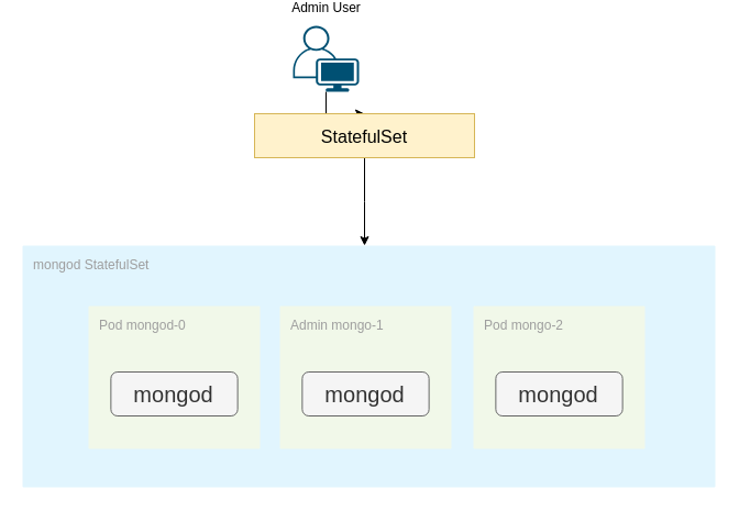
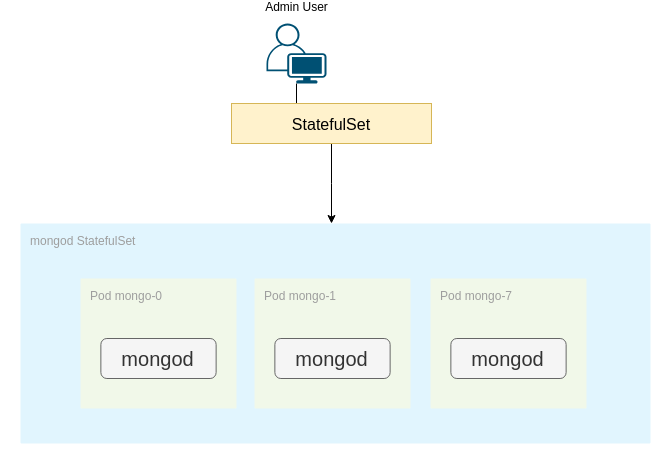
  <mxCell id="0" />
  <mxCell id="1" parent="0" />
  <mxCell id="2" value="mongod StatefulSet" style="points=[[0,0,0],[0.25,0,0],[0.5,0,0],[0.75,0,0],[1,0,0],[1,0.25,0],[1,0.5,0],[1,0.75,0],[1,1,0],[0.75,1,0],[0.5,1,0],[0.25,1,0],[0,1,0],[0,0.75,0],[0,0.5,0],[0,0.25,0]];rounded=1;absoluteArcSize=1;arcSize=2;html=1;strokeColor=none;gradientColor=none;shadow=0;dashed=0;fontSize=12;fontColor=#9E9E9E;align=left;verticalAlign=top;spacing=10;spacingTop=-4;fillColor=#E1F5FE;" parent="1" vertex="1"><mxGeometry x="20" y="220" width="630" height="220" as="geometry" /></mxCell>
  <mxCell id="3" value="" style="group" parent="1" vertex="1" connectable="0"><mxGeometry x="254" y="275" width="156" height="130" as="geometry" /></mxCell>
- <mxCell id="4" value="Admin mongo-1" style="points=[[0,0,0],[0.25,0,0],[0.5,0,0],[0.75,0,0],[1,0,0],[1,0.25,0],[1,0.5,0],[1,0.75,0],[1,1,0],[0.75,1,0],[0.5,1,0],[0.25,1,0],[0,1,0],[0,0.75,0],[0,0.5,0],[0,0.25,0]];rounded=1;absoluteArcSize=1;arcSize=2;html=1;strokeColor=none;gradientColor=none;shadow=0;dashed=0;fontSize=12;fontColor=#9E9E9E;align=left;verticalAlign=top;spacing=10;spacingTop=-4;fillColor=#F1F8E9;" parent="3" vertex="1"><mxGeometry width="156" height="130" as="geometry" /></mxCell>
+ <mxCell id="4" value="Pod mongo-1" style="points=[[0,0,0],[0.25,0,0],[0.5,0,0],[0.75,0,0],[1,0,0],[1,0.25,0],[1,0.5,0],[1,0.75,0],[1,1,0],[0.75,1,0],[0.5,1,0],[0.25,1,0],[0,1,0],[0,0.75,0],[0,0.5,0],[0,0.25,0]];rounded=1;absoluteArcSize=1;arcSize=2;html=1;strokeColor=none;gradientColor=none;shadow=0;dashed=0;fontSize=12;fontColor=#9E9E9E;align=left;verticalAlign=top;spacing=10;spacingTop=-4;fillColor=#F1F8E9;" parent="3" vertex="1"><mxGeometry width="156" height="130" as="geometry" /></mxCell>
  <mxCell id="5" value="mongod" style="rounded=1;whiteSpace=wrap;html=1;fillColor=#f5f5f5;strokeColor=#666666;fontFamily=Helvetica;fontSize=20;fontColor=#333333;" parent="3" vertex="1"><mxGeometry x="20.36" y="60" width="115.27" height="40" as="geometry" /></mxCell>
- <mxCell id="6" style="edgeStyle=orthogonalEdgeStyle;rounded=0;orthogonalLoop=1;jettySize=auto;html=1;entryX=0.5;entryY=0;entryDx=0;entryDy=0;" parent="1" source="7" target="9" edge="1"><mxGeometry relative="1" as="geometry" /></mxCell>
+ <mxCell id="6" style="edgeStyle=orthogonalEdgeStyle;rounded=0;orthogonalLoop=1;jettySize=auto;html=1;entryX=0.5;entryY=0;entryDx=0;entryDy=0;endArrow=none;" parent="1" source="7" target="9" edge="1"><mxGeometry relative="1" as="geometry" /></mxCell>
  <mxCell id="7" value="Admin User" style="points=[[0.35,0,0],[0.98,0.51,0],[1,0.71,0],[0.67,1,0],[0,0.795,0],[0,0.65,0]];verticalLabelPosition=bottom;html=1;verticalAlign=top;aspect=fixed;align=center;pointerEvents=1;shape=mxgraph.cisco19.user;fillColor=#005073;strokeColor=none;spacingTop=-90;" parent="1" vertex="1"><mxGeometry x="266" y="20" width="60" height="60" as="geometry" /></mxCell>
  <mxCell id="8" style="edgeStyle=orthogonalEdgeStyle;rounded=0;orthogonalLoop=1;jettySize=auto;html=1;entryX=0.5;entryY=0;entryDx=0;entryDy=0;entryPerimeter=0;" parent="1" source="9" edge="1"><mxGeometry relative="1" as="geometry"><mxPoint x="331" y="220" as="targetPoint" /></mxGeometry></mxCell>
  <mxCell id="9" value="&lt;div style=&quot;line-height: 18px&quot;&gt;&lt;font style=&quot;font-size: 16px&quot;&gt;StatefulSet&lt;/font&gt;&lt;/div&gt;" style="whiteSpace=wrap;html=1;fillColor=#fff2cc;strokeColor=#d6b656;fontFamily=Helvetica;fontSize=20;rounded=0;" parent="1" vertex="1"><mxGeometry x="231" y="100" width="200" height="40" as="geometry" /></mxCell>
  <mxCell id="10" value="" style="group" vertex="1" connectable="0" parent="1"><mxGeometry x="80" y="275" width="156" height="130" as="geometry" /></mxCell>
- <mxCell id="11" value="Pod mongod-0" style="points=[[0,0,0],[0.25,0,0],[0.5,0,0],[0.75,0,0],[1,0,0],[1,0.25,0],[1,0.5,0],[1,0.75,0],[1,1,0],[0.75,1,0],[0.5,1,0],[0.25,1,0],[0,1,0],[0,0.75,0],[0,0.5,0],[0,0.25,0]];rounded=1;absoluteArcSize=1;arcSize=2;html=1;strokeColor=none;gradientColor=none;shadow=0;dashed=0;fontSize=12;fontColor=#9E9E9E;align=left;verticalAlign=top;spacing=10;spacingTop=-4;fillColor=#F1F8E9;" vertex="1" parent="10"><mxGeometry width="156" height="130" as="geometry" /></mxCell>
+ <mxCell id="11" value="Pod mongo-0" style="points=[[0,0,0],[0.25,0,0],[0.5,0,0],[0.75,0,0],[1,0,0],[1,0.25,0],[1,0.5,0],[1,0.75,0],[1,1,0],[0.75,1,0],[0.5,1,0],[0.25,1,0],[0,1,0],[0,0.75,0],[0,0.5,0],[0,0.25,0]];rounded=1;absoluteArcSize=1;arcSize=2;html=1;strokeColor=none;gradientColor=none;shadow=0;dashed=0;fontSize=12;fontColor=#9E9E9E;align=left;verticalAlign=top;spacing=10;spacingTop=-4;fillColor=#F1F8E9;" vertex="1" parent="10"><mxGeometry width="156" height="130" as="geometry" /></mxCell>
  <mxCell id="12" value="mongod" style="rounded=1;whiteSpace=wrap;html=1;fillColor=#f5f5f5;strokeColor=#666666;fontFamily=Helvetica;fontSize=20;fontColor=#333333;" vertex="1" parent="10"><mxGeometry x="20.36" y="60" width="115.27" height="40" as="geometry" /></mxCell>
  <mxCell id="13" value="" style="group" vertex="1" connectable="0" parent="1"><mxGeometry x="430" y="275" width="156" height="130" as="geometry" /></mxCell>
- <mxCell id="14" value="Pod mongo-2" style="points=[[0,0,0],[0.25,0,0],[0.5,0,0],[0.75,0,0],[1,0,0],[1,0.25,0],[1,0.5,0],[1,0.75,0],[1,1,0],[0.75,1,0],[0.5,1,0],[0.25,1,0],[0,1,0],[0,0.75,0],[0,0.5,0],[0,0.25,0]];rounded=1;absoluteArcSize=1;arcSize=2;html=1;strokeColor=none;gradientColor=none;shadow=0;dashed=0;fontSize=12;fontColor=#9E9E9E;align=left;verticalAlign=top;spacing=10;spacingTop=-4;fillColor=#F1F8E9;" vertex="1" parent="13"><mxGeometry width="156" height="130" as="geometry" /></mxCell>
+ <mxCell id="14" value="Pod mongo-7" style="points=[[0,0,0],[0.25,0,0],[0.5,0,0],[0.75,0,0],[1,0,0],[1,0.25,0],[1,0.5,0],[1,0.75,0],[1,1,0],[0.75,1,0],[0.5,1,0],[0.25,1,0],[0,1,0],[0,0.75,0],[0,0.5,0],[0,0.25,0]];rounded=1;absoluteArcSize=1;arcSize=2;html=1;strokeColor=none;gradientColor=none;shadow=0;dashed=0;fontSize=12;fontColor=#9E9E9E;align=left;verticalAlign=top;spacing=10;spacingTop=-4;fillColor=#F1F8E9;" vertex="1" parent="13"><mxGeometry width="156" height="130" as="geometry" /></mxCell>
  <mxCell id="15" value="mongod" style="rounded=1;whiteSpace=wrap;html=1;fillColor=#f5f5f5;strokeColor=#666666;fontFamily=Helvetica;fontSize=20;fontColor=#333333;" vertex="1" parent="13"><mxGeometry x="20.36" y="60" width="115.27" height="40" as="geometry" /></mxCell>
